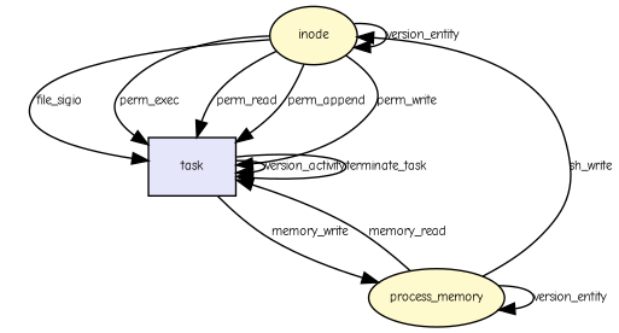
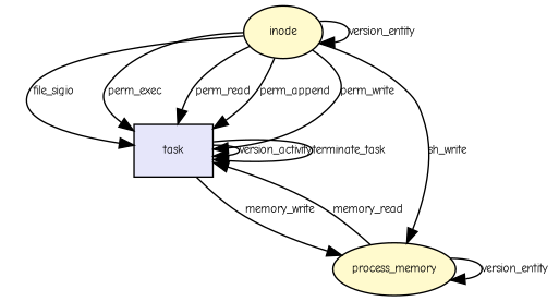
  digraph {
    fontname="Comic Neue"
    node [fillcolor="#fffacd" fontname="Comic Neue" fontsize=8 shape=ellipse style=filled]
    edge [fontname="Comic Neue" fontsize=8]
    n1 [label=inode]
    n2 [fillcolor="#e6e6fa" label=task shape=rectangle]
    n3 [label=process_memory]
    n1 -> n1 [label=version_entity]
    n1 -> n2 [label=file_sigio]
    n1 -> n2 [label=perm_exec]
    n1 -> n2 [label=perm_read]
    n1 -> n2 [label=perm_append]
    n1 -> n2 [label=perm_write]
    n2 -> n2 [label=version_activity]
    n2 -> n2 [label=terminate_task]
    n2 -> n3 [label=memory_write]
-   n3 -> n1 [label=sh_write]
+   n1 -> n3 [label=sh_write]
    n3 -> n2 [label=memory_read]
    n3 -> n3 [label=version_entity]
  }
